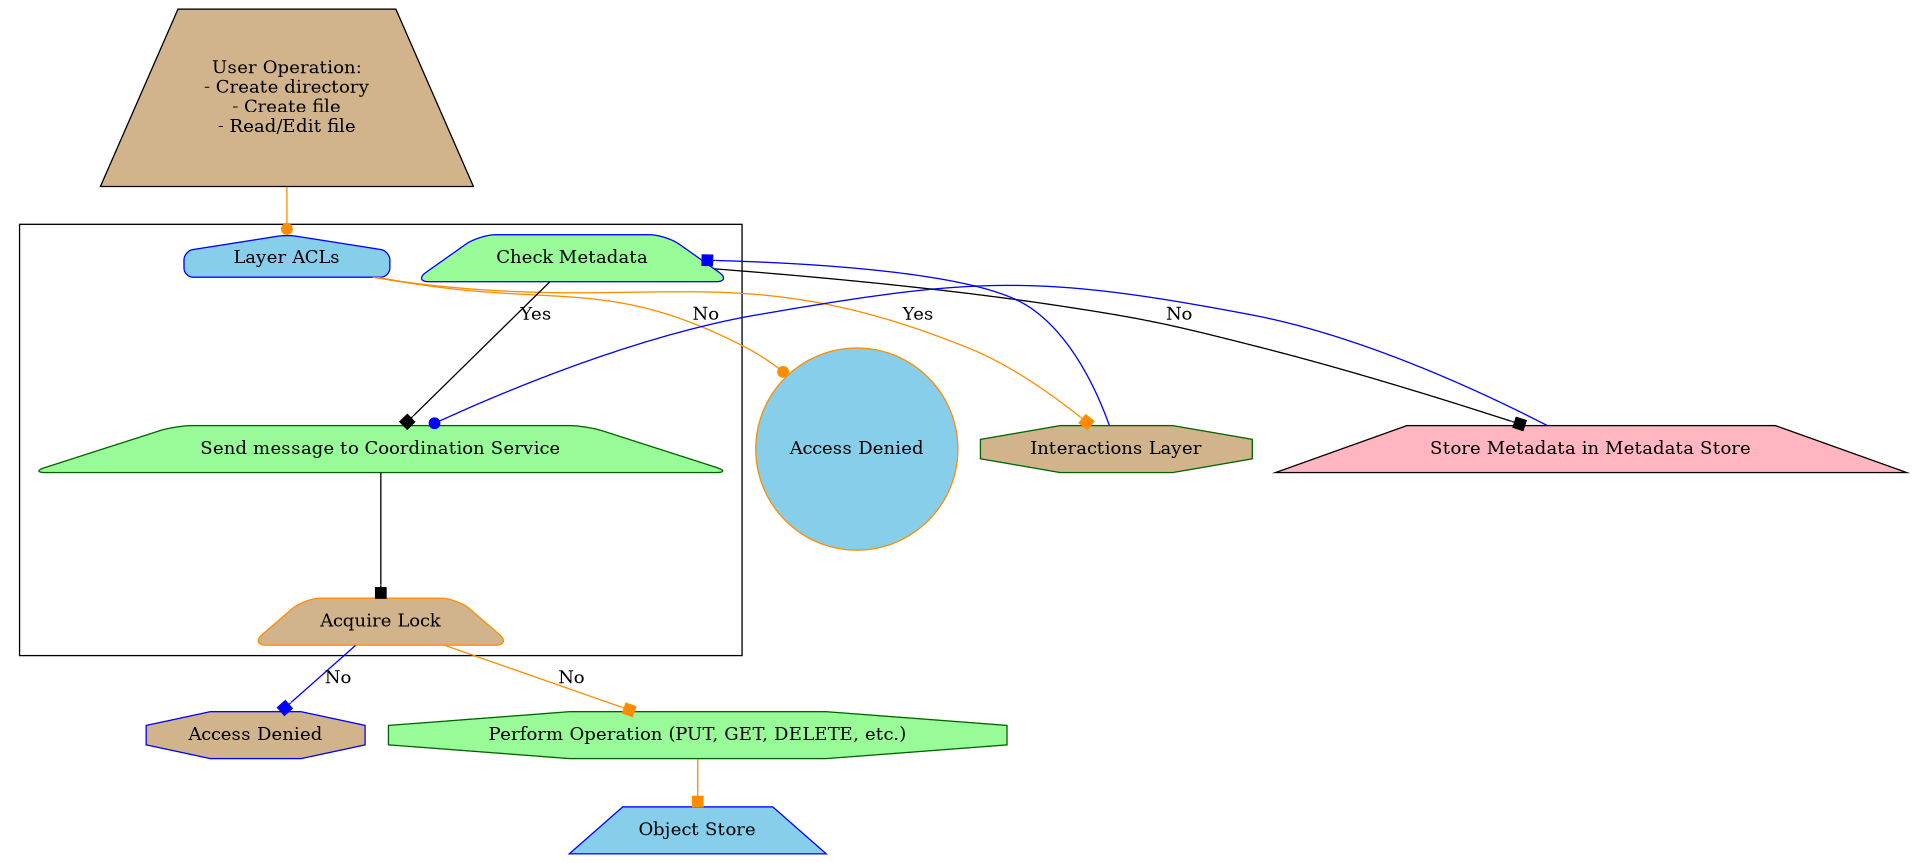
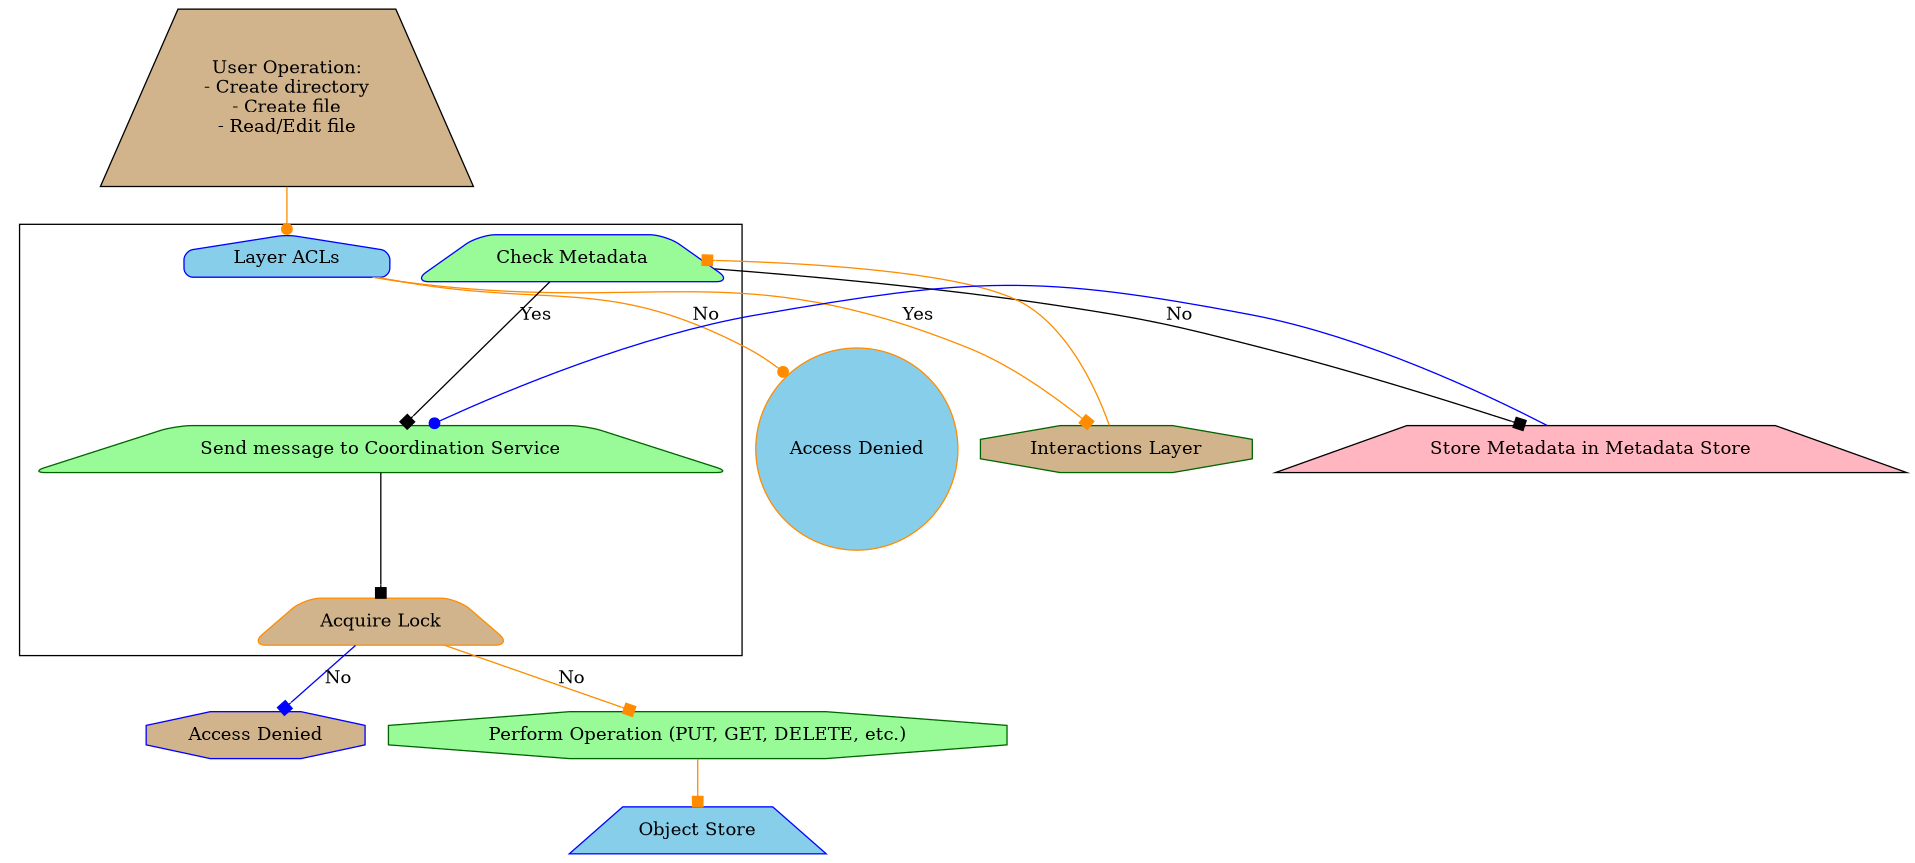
  digraph {
    rankdir=TB
    node [color=blue fillcolor=tan shape=trapezium style=filled]
    edge [arrowhead=box color=darkorange]
    n1 [fillcolor=skyblue label="Layer ACLs" shape=house style="rounded,filled"]
    n2 [fillcolor=palegreen label="Check Metadata" style="rounded,filled"]
    n3 [color=darkgreen fillcolor=palegreen label="Send message to Coordination Service" style="rounded,filled"]
    n4 [color=darkorange label="Acquire Lock" style="rounded,filled"]
    n5 [color=darkorange fillcolor=skyblue label="Access Denied" shape=circle]
    n6 [color=darkgreen label="Interactions Layer" shape=octagon]
    n7 [color=black fillcolor=lightpink label="Store Metadata in Metadata Store"]
    n8 [label="Access Denied" shape=octagon]
    n9 [color=darkgreen fillcolor=palegreen label="Perform Operation (PUT, GET, DELETE, etc.)" shape=octagon]
    n10 [fillcolor=skyblue label="Object Store"]
    n11 [color=black label="User Operation:\n- Create directory\n- Create file\n- Read/Edit file"]
    subgraph cluster_1 {
      n1
      n2
      n3
      n4
    }
    n1 -> n5 [arrowhead=dot label=No]
    n1 -> n6 [label=Yes]
    n2 -> n3 [color=black label=Yes]
    n2 -> n7 [color=black label=No]
    n3 -> n4 [color=black]
    n4 -> n8 [color=blue label=No]
    n4 -> n9 [label=No]
-   n6 -> n2 [color=blue]
+   n6 -> n2
    n7 -> n3 [arrowhead=dot color=blue]
    n9 -> n10
    n11 -> n1 [arrowhead=dot]
  }
